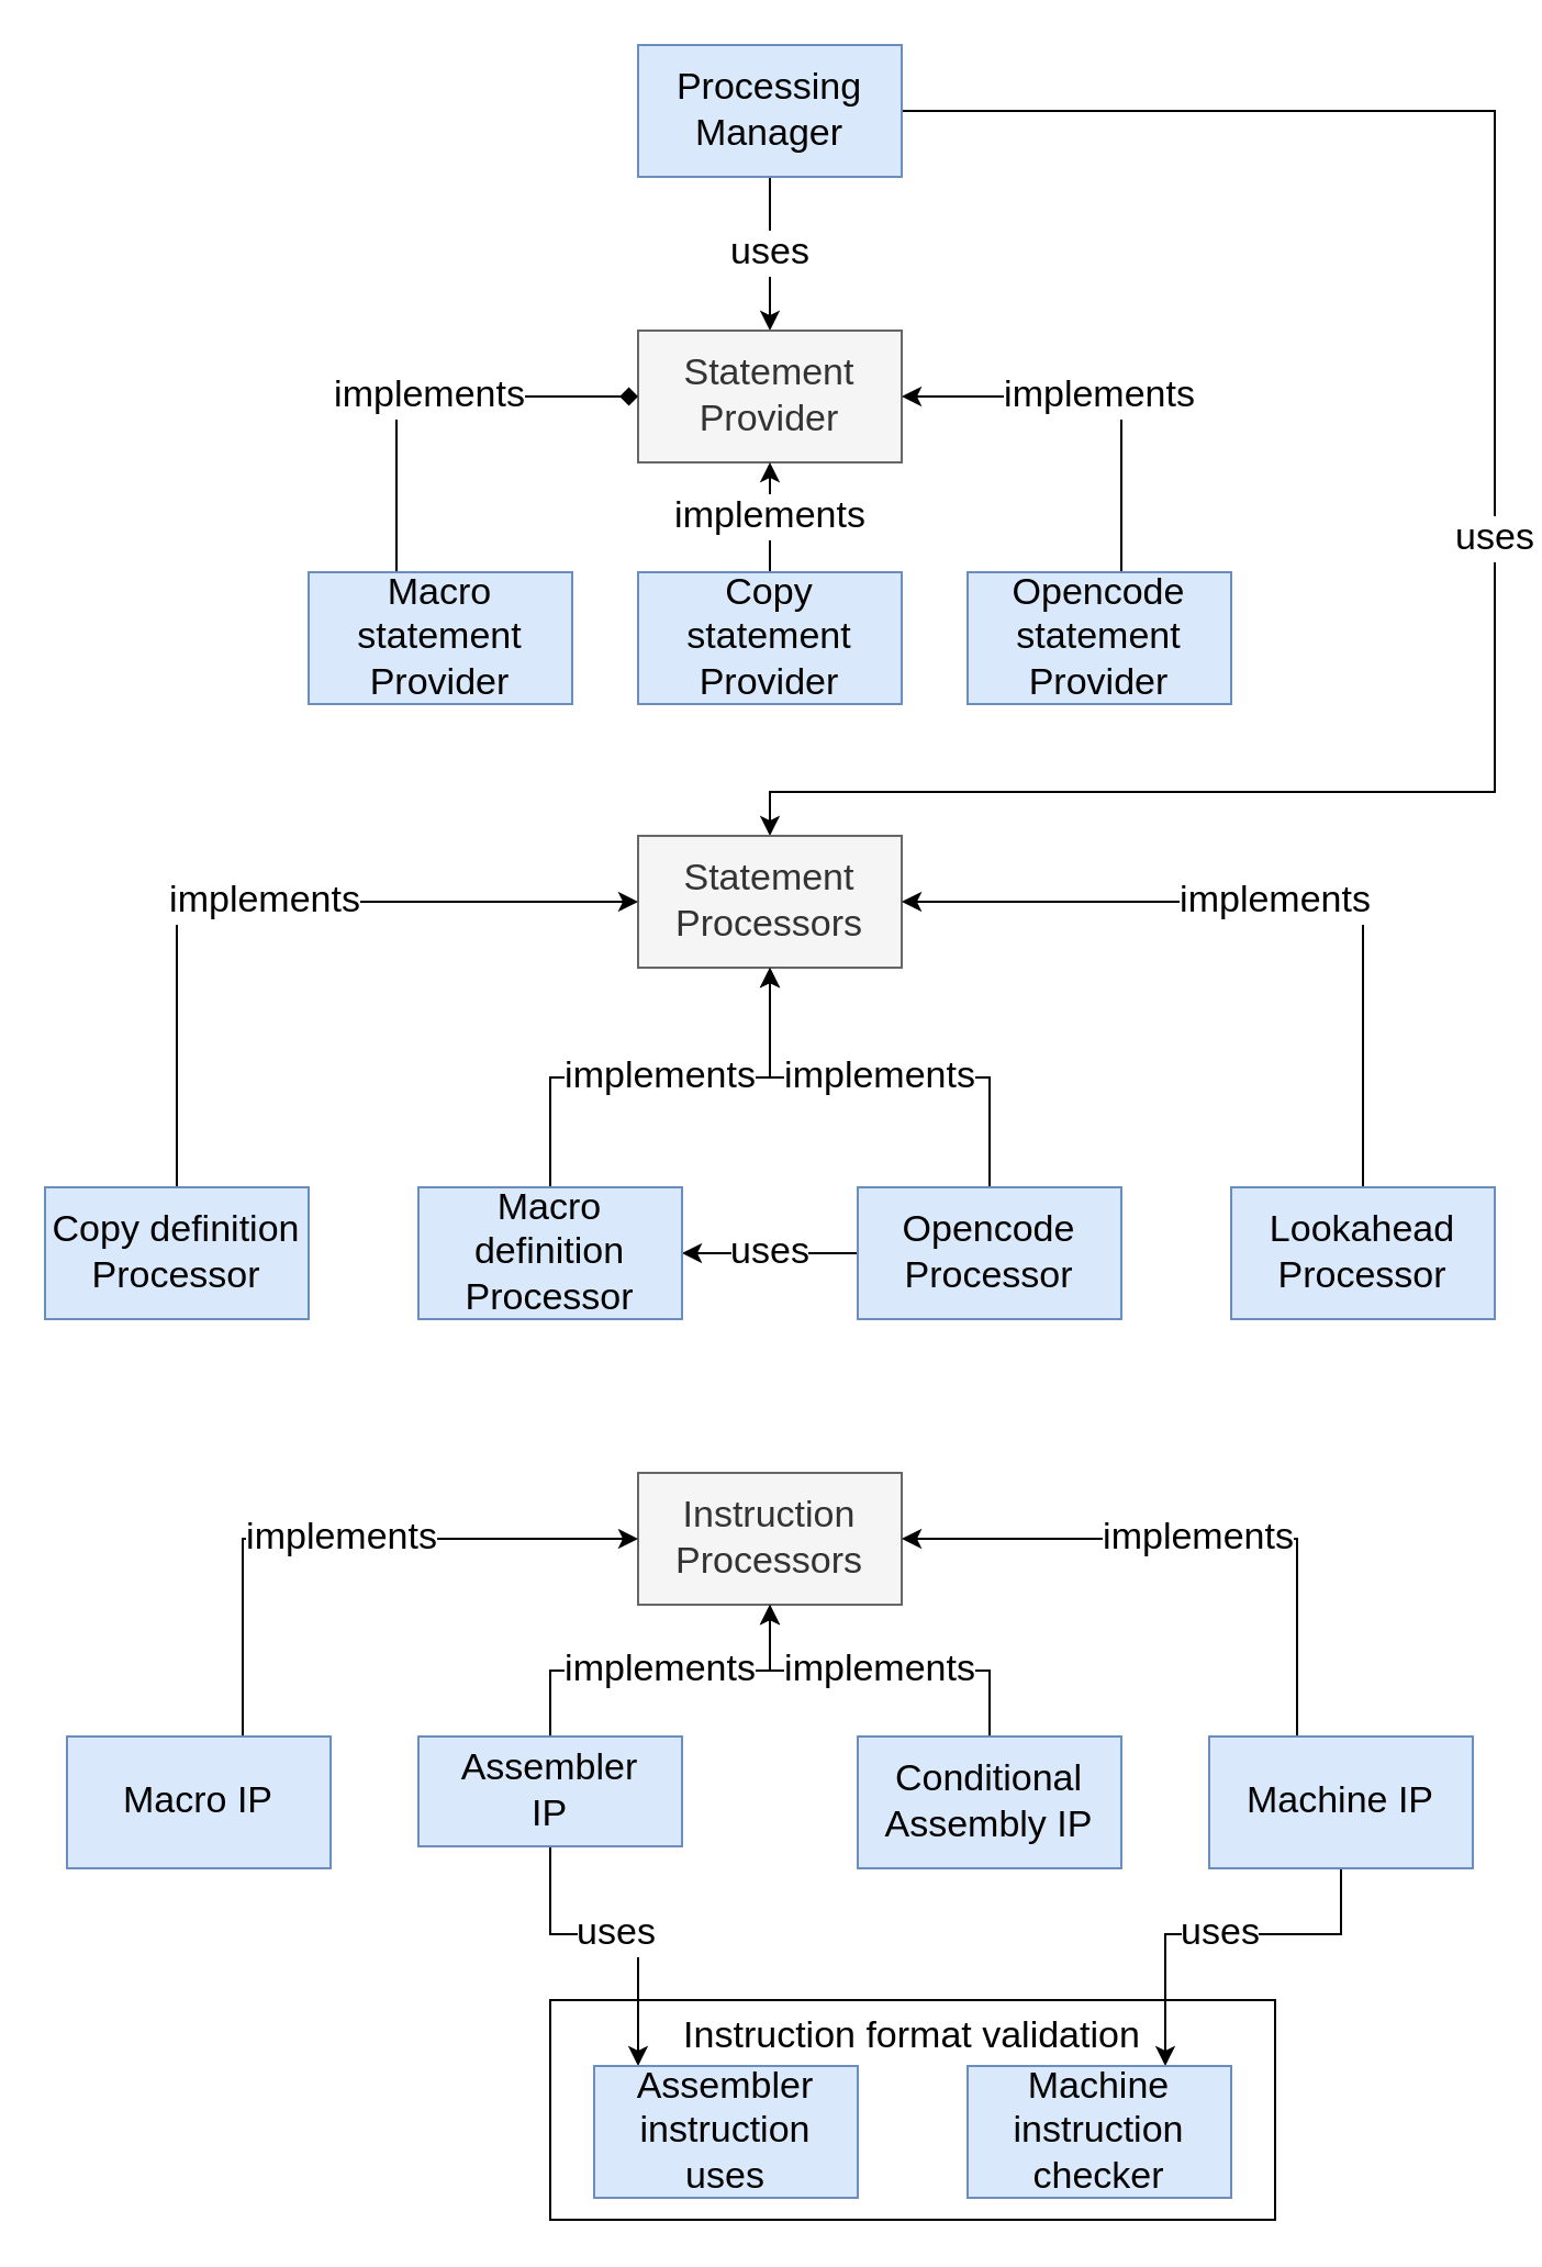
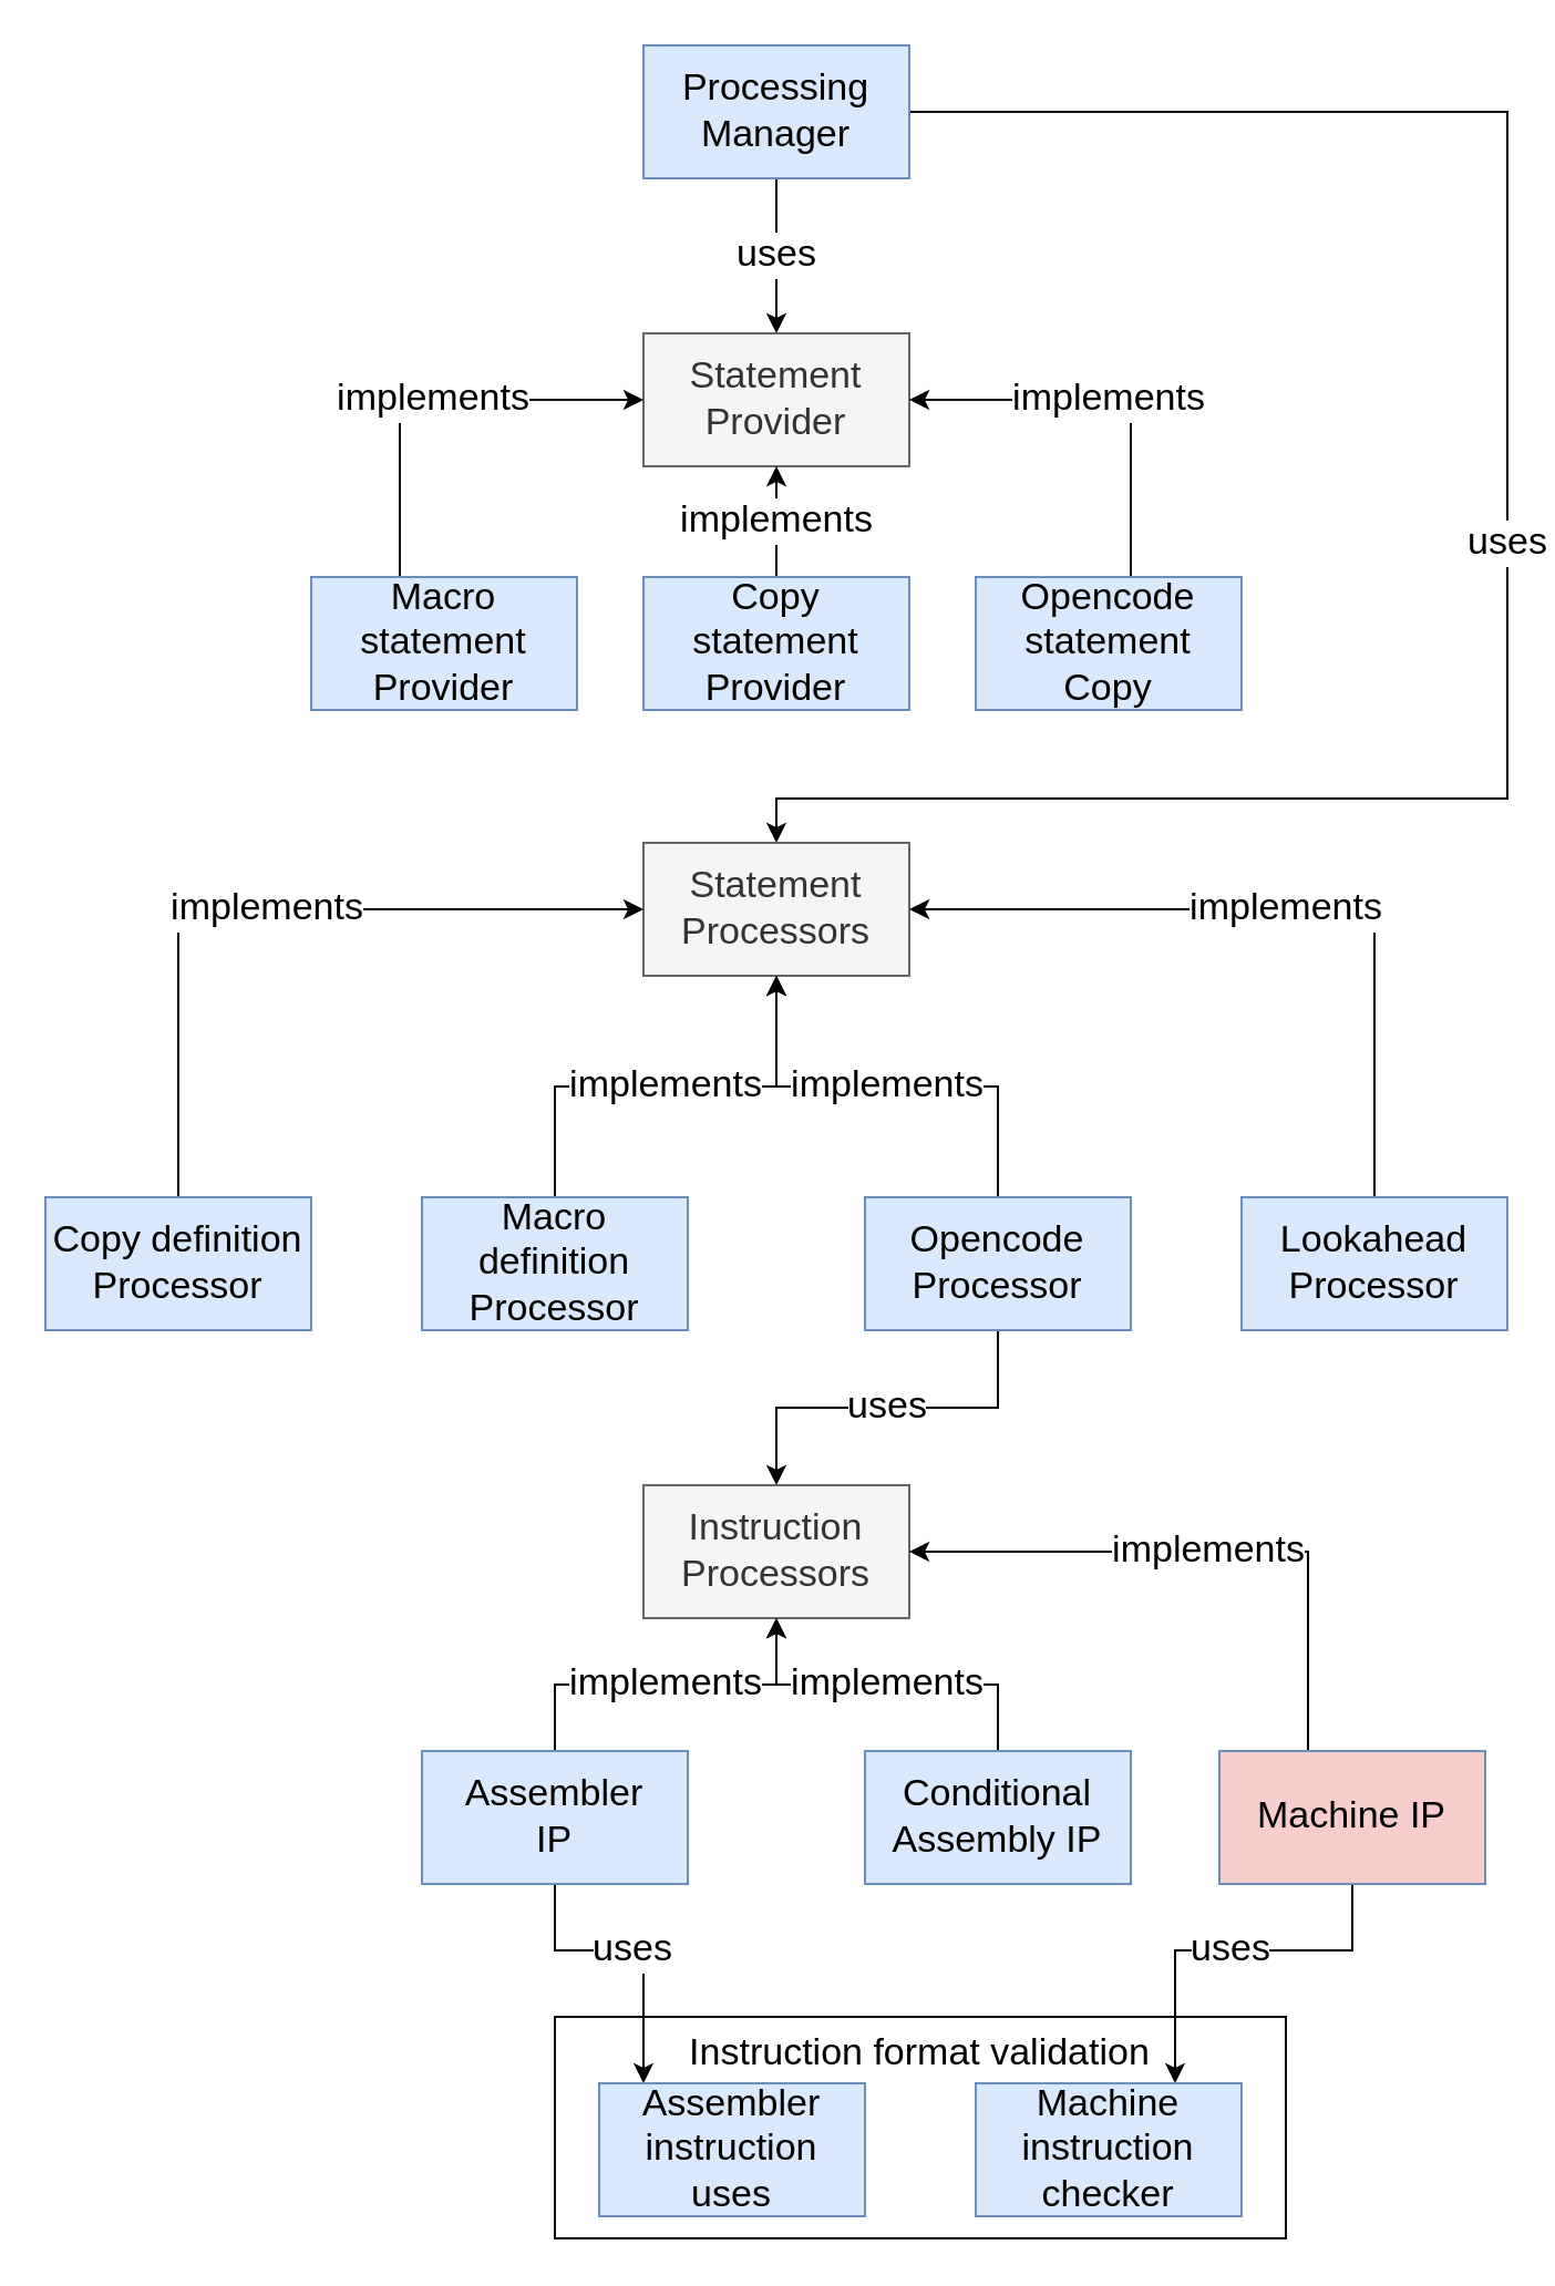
  <mxCell id="0" />
  <mxCell id="1" parent="0" />
  <mxCell id="2" value="Instruction format validation" style="rounded=0;whiteSpace=wrap;html=1;labelPosition=center;verticalLabelPosition=middle;align=center;verticalAlign=top;fontSize=17;" vertex="1" parent="1"><mxGeometry x="250" y="910" width="330" height="100" as="geometry" /></mxCell>
  <mxCell id="3" value="uses" style="edgeStyle=orthogonalEdgeStyle;rounded=0;orthogonalLoop=1;jettySize=auto;html=1;entryX=0.5;entryY=0;entryDx=0;entryDy=0;fontSize=17;" parent="1" source="5" target="7" edge="1"><mxGeometry relative="1" as="geometry"><mxPoint x="350.08" y="139.88" as="targetPoint" /></mxGeometry></mxCell>
  <mxCell id="4" value="uses" style="edgeStyle=orthogonalEdgeStyle;rounded=0;orthogonalLoop=1;jettySize=auto;html=1;entryX=0.5;entryY=0;entryDx=0;entryDy=0;fontSize=17;" parent="1" source="5" target="6" edge="1"><mxGeometry relative="1" as="geometry"><mxPoint x="340" y="380" as="targetPoint" /><Array as="points"><mxPoint x="680" y="50" /><mxPoint x="680" y="360" /><mxPoint x="350" y="360" /></Array></mxGeometry></mxCell>
  <mxCell id="5" value="Processing Manager" style="rounded=0;whiteSpace=wrap;html=1;fontSize=17;fillColor=#dae8fc;strokeColor=#6c8ebf;" parent="1" vertex="1"><mxGeometry x="290" y="20" width="120" height="60" as="geometry" /></mxCell>
  <mxCell id="6" value="Statement Processors" style="rounded=0;whiteSpace=wrap;html=1;fontSize=17;fillColor=#f5f5f5;strokeColor=#666666;fontColor=#333333;" parent="1" vertex="1"><mxGeometry x="290" y="380" width="120" height="60" as="geometry" /></mxCell>
  <mxCell id="7" value="Statement Provider" style="rounded=0;whiteSpace=wrap;html=1;fontSize=17;fillColor=#f5f5f5;strokeColor=#666666;fontColor=#333333;" parent="1" vertex="1"><mxGeometry x="290" y="150" width="120" height="60" as="geometry" /></mxCell>
  <mxCell id="8" value="implements" style="edgeStyle=orthogonalEdgeStyle;rounded=0;orthogonalLoop=1;jettySize=auto;html=1;entryX=1;entryY=0.5;entryDx=0;entryDy=0;fontSize=17;" parent="1" source="9" target="7" edge="1"><mxGeometry relative="1" as="geometry"><Array as="points"><mxPoint x="510" y="180" /></Array></mxGeometry></mxCell>
- <mxCell id="9" value="Opencode statement Provider" style="rounded=0;whiteSpace=wrap;html=1;fontSize=17;fillColor=#dae8fc;strokeColor=#6c8ebf;" parent="1" vertex="1"><mxGeometry x="440" y="260" width="120" height="60" as="geometry" /></mxCell>
+ <mxCell id="9" value="Opencode statement Copy" style="rounded=0;whiteSpace=wrap;html=1;fontSize=17;fillColor=#dae8fc;strokeColor=#6c8ebf;" parent="1" vertex="1"><mxGeometry x="440" y="260" width="120" height="60" as="geometry" /></mxCell>
  <mxCell id="10" value="implements" style="edgeStyle=orthogonalEdgeStyle;rounded=0;orthogonalLoop=1;jettySize=auto;html=1;entryX=0.5;entryY=1;entryDx=0;entryDy=0;fontSize=17;" parent="1" source="11" target="7" edge="1"><mxGeometry relative="1" as="geometry" /></mxCell>
  <mxCell id="11" value="Copy statement Provider" style="rounded=0;whiteSpace=wrap;html=1;fontSize=17;fillColor=#dae8fc;strokeColor=#6c8ebf;" parent="1" vertex="1"><mxGeometry x="290" y="260" width="120" height="60" as="geometry" /></mxCell>
- <mxCell id="12" value="implements" style="edgeStyle=orthogonalEdgeStyle;rounded=0;orthogonalLoop=1;jettySize=auto;html=1;entryX=0;entryY=0.5;entryDx=0;entryDy=0;fontSize=17;endArrow=diamond;" parent="1" source="13" target="7" edge="1"><mxGeometry relative="1" as="geometry"><Array as="points"><mxPoint x="180" y="180" /></Array></mxGeometry></mxCell>
+ <mxCell id="12" value="implements" style="edgeStyle=orthogonalEdgeStyle;rounded=0;orthogonalLoop=1;jettySize=auto;html=1;entryX=0;entryY=0.5;entryDx=0;entryDy=0;fontSize=17;" parent="1" source="13" target="7" edge="1"><mxGeometry relative="1" as="geometry"><Array as="points"><mxPoint x="180" y="180" /></Array></mxGeometry></mxCell>
  <mxCell id="13" value="Macro statement Provider" style="rounded=0;whiteSpace=wrap;html=1;fontSize=17;fillColor=#dae8fc;strokeColor=#6c8ebf;" parent="1" vertex="1"><mxGeometry x="140" y="260" width="120" height="60" as="geometry" /></mxCell>
  <mxCell id="14" value="implements" style="edgeStyle=orthogonalEdgeStyle;rounded=0;orthogonalLoop=1;jettySize=auto;html=1;fontSize=17;" parent="1" source="16" target="6" edge="1"><mxGeometry relative="1" as="geometry" /></mxCell>
- <mxCell id="15" value="uses" style="edgeStyle=orthogonalEdgeStyle;rounded=0;orthogonalLoop=1;jettySize=auto;html=1;fontSize=17;" parent="1" source="16" target="18" edge="1"><mxGeometry relative="1" as="geometry" /></mxCell>
+ <mxCell id="15" value="uses" style="edgeStyle=orthogonalEdgeStyle;rounded=0;orthogonalLoop=1;jettySize=auto;html=1;entryX=0.5;entryY=0;entryDx=0;entryDy=0;fontSize=17;" parent="1" source="16" target="23" edge="1"><mxGeometry relative="1" as="geometry" /></mxCell>
  <mxCell id="16" value="Opencode Processor" style="rounded=0;whiteSpace=wrap;html=1;fontSize=17;fillColor=#dae8fc;strokeColor=#6c8ebf;" parent="1" vertex="1"><mxGeometry x="390" y="540" width="120" height="60" as="geometry" /></mxCell>
  <mxCell id="17" value="implements" style="edgeStyle=orthogonalEdgeStyle;rounded=0;orthogonalLoop=1;jettySize=auto;html=1;fontSize=17;" parent="1" source="18" target="6" edge="1"><mxGeometry relative="1" as="geometry" /></mxCell>
  <mxCell id="18" value="Macro definition Processor" style="rounded=0;whiteSpace=wrap;html=1;fontSize=17;fillColor=#dae8fc;strokeColor=#6c8ebf;" parent="1" vertex="1"><mxGeometry x="190" y="540" width="120" height="60" as="geometry" /></mxCell>
  <mxCell id="19" value="implements" style="edgeStyle=orthogonalEdgeStyle;rounded=0;orthogonalLoop=1;jettySize=auto;html=1;entryX=1;entryY=0.5;entryDx=0;entryDy=0;fontSize=17;" parent="1" source="20" target="6" edge="1"><mxGeometry relative="1" as="geometry"><Array as="points"><mxPoint x="620" y="410" /></Array></mxGeometry></mxCell>
  <mxCell id="20" value="Lookahead Processor" style="rounded=0;whiteSpace=wrap;html=1;fontSize=17;fillColor=#dae8fc;strokeColor=#6c8ebf;" parent="1" vertex="1"><mxGeometry x="560" y="540" width="120" height="60" as="geometry" /></mxCell>
  <mxCell id="21" value="implements" style="edgeStyle=orthogonalEdgeStyle;rounded=0;orthogonalLoop=1;jettySize=auto;html=1;entryX=0;entryY=0.5;entryDx=0;entryDy=0;fontSize=17;" parent="1" source="22" target="6" edge="1"><mxGeometry relative="1" as="geometry"><Array as="points"><mxPoint x="80" y="410" /></Array></mxGeometry></mxCell>
  <mxCell id="22" value="Copy definition Processor" style="rounded=0;whiteSpace=wrap;html=1;fontSize=17;fillColor=#dae8fc;strokeColor=#6c8ebf;" parent="1" vertex="1"><mxGeometry x="20" y="540" width="120" height="60" as="geometry" /></mxCell>
  <mxCell id="23" value="Instruction Processors" style="rounded=0;whiteSpace=wrap;html=1;fontSize=17;fillColor=#f5f5f5;strokeColor=#666666;fontColor=#333333;" parent="1" vertex="1"><mxGeometry x="290" y="670" width="120" height="60" as="geometry" /></mxCell>
  <mxCell id="24" value="implements" style="edgeStyle=orthogonalEdgeStyle;rounded=0;orthogonalLoop=1;jettySize=auto;html=1;entryX=1;entryY=0.5;entryDx=0;entryDy=0;fontSize=17;" parent="1" source="26" target="23" edge="1"><mxGeometry relative="1" as="geometry"><Array as="points"><mxPoint x="590" y="700" /></Array></mxGeometry></mxCell>
  <mxCell id="25" value="uses" style="edgeStyle=orthogonalEdgeStyle;rounded=0;orthogonalLoop=1;jettySize=auto;html=1;fontSize=17;" parent="1" source="26" target="27" edge="1"><mxGeometry relative="1" as="geometry"><Array as="points"><mxPoint x="610" y="880" /><mxPoint x="530" y="880" /></Array></mxGeometry></mxCell>
- <mxCell id="26" value="Machine IP" style="rounded=0;whiteSpace=wrap;html=1;fontSize=17;fillColor=#dae8fc;strokeColor=#6c8ebf;" parent="1" vertex="1"><mxGeometry x="550" y="790" width="120" height="60" as="geometry" /></mxCell>
+ <mxCell id="26" value="Machine IP" style="rounded=0;whiteSpace=wrap;html=1;fontSize=17;fillColor=#f8cecc;strokeColor=#6c8ebf;" parent="1" vertex="1"><mxGeometry x="550" y="790" width="120" height="60" as="geometry" /></mxCell>
  <mxCell id="27" value="Machine instruction checker" style="rounded=0;whiteSpace=wrap;html=1;fontSize=17;fillColor=#dae8fc;strokeColor=#6c8ebf;" parent="1" vertex="1"><mxGeometry x="440" y="940" width="120" height="60" as="geometry" /></mxCell>
  <mxCell id="28" value="implements" style="edgeStyle=orthogonalEdgeStyle;rounded=0;orthogonalLoop=1;jettySize=auto;html=1;fontSize=17;" parent="1" source="30" target="23" edge="1"><mxGeometry relative="1" as="geometry" /></mxCell>
  <mxCell id="29" value="uses" style="edgeStyle=orthogonalEdgeStyle;rounded=0;orthogonalLoop=1;jettySize=auto;html=1;fontSize=17;" parent="1" source="30" target="31" edge="1"><mxGeometry relative="1" as="geometry"><Array as="points"><mxPoint x="250" y="880" /><mxPoint x="290" y="880" /></Array></mxGeometry></mxCell>
- <mxCell id="30" value="Assembler &lt;br&gt;IP" style="rounded=0;whiteSpace=wrap;html=1;fontSize=17;fillColor=#dae8fc;strokeColor=#6c8ebf;" parent="1" vertex="1"><mxGeometry x="190" y="790" width="120" height="50" as="geometry" /></mxCell>
+ <mxCell id="30" value="Assembler &lt;br&gt;IP" style="rounded=0;whiteSpace=wrap;html=1;fontSize=17;fillColor=#dae8fc;strokeColor=#6c8ebf;" parent="1" vertex="1"><mxGeometry x="190" y="790" width="120" height="60" as="geometry" /></mxCell>
  <mxCell id="31" value="Assembler instruction uses" style="rounded=0;whiteSpace=wrap;html=1;fontSize=17;fillColor=#dae8fc;strokeColor=#6c8ebf;" parent="1" vertex="1"><mxGeometry x="270" y="940" width="120" height="60" as="geometry" /></mxCell>
- <mxCell id="32" value="implements" style="edgeStyle=orthogonalEdgeStyle;rounded=0;orthogonalLoop=1;jettySize=auto;html=1;entryX=0;entryY=0.5;entryDx=0;entryDy=0;fontSize=17;" parent="1" source="33" target="23" edge="1"><mxGeometry relative="1" as="geometry"><Array as="points"><mxPoint x="110" y="700" /></Array></mxGeometry></mxCell>
- <mxCell id="33" value="Macro IP" style="rounded=0;whiteSpace=wrap;html=1;fontSize=17;fillColor=#dae8fc;strokeColor=#6c8ebf;" parent="1" vertex="1"><mxGeometry x="30" y="790" width="120" height="60" as="geometry" /></mxCell>
  <mxCell id="34" value="implements" style="edgeStyle=orthogonalEdgeStyle;rounded=0;orthogonalLoop=1;jettySize=auto;html=1;entryX=0.5;entryY=1;entryDx=0;entryDy=0;fontSize=17;" parent="1" source="35" target="23" edge="1"><mxGeometry relative="1" as="geometry" /></mxCell>
  <mxCell id="35" value="Conditional Assembly IP" style="rounded=0;whiteSpace=wrap;html=1;fontSize=17;fillColor=#dae8fc;strokeColor=#6c8ebf;" parent="1" vertex="1"><mxGeometry x="390" y="790" width="120" height="60" as="geometry" /></mxCell>
